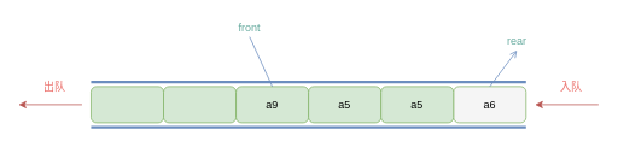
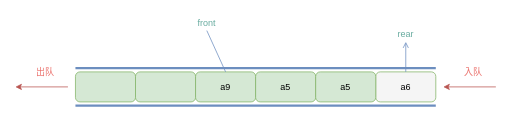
  <mxCell id="0" />
  <mxCell id="1" parent="0" />
  <mxCell id="2" value="" style="endArrow=none;html=1;strokeWidth=3;fillColor=#dae8fc;strokeColor=#6c8ebf;" parent="1" edge="1"><mxGeometry width="50" height="50" relative="1" as="geometry"><mxPoint x="100" y="90" as="sourcePoint" /><mxPoint x="580" y="90" as="targetPoint" /></mxGeometry></mxCell>
  <mxCell id="3" value="" style="rounded=1;whiteSpace=wrap;html=1;fillColor=#d5e8d4;strokeColor=#82b366;" parent="1" vertex="1"><mxGeometry x="100" y="95" width="80" height="40" as="geometry" /></mxCell>
  <mxCell id="4" value="" style="rounded=1;whiteSpace=wrap;html=1;fillColor=#d5e8d4;strokeColor=#82b366;" parent="1" vertex="1"><mxGeometry x="180" y="95" width="80" height="40" as="geometry" /></mxCell>
  <mxCell id="5" value="a9" style="rounded=1;whiteSpace=wrap;html=1;fillColor=#d5e8d4;strokeColor=#82b366;" parent="1" vertex="1"><mxGeometry x="260" y="95" width="80" height="40" as="geometry" /></mxCell>
  <mxCell id="6" value="a6" style="rounded=1;whiteSpace=wrap;html=1;fillColor=#f5f5f5;strokeColor=#82b366;" parent="1" vertex="1"><mxGeometry x="500" y="95" width="80" height="40" as="geometry" /></mxCell>
  <mxCell id="7" value="" style="endArrow=none;html=1;strokeWidth=3;exitX=0;exitY=1;exitDx=0;exitDy=0;entryX=1;entryY=1;entryDx=0;entryDy=0;fillColor=#dae8fc;strokeColor=#6c8ebf;" parent="1" edge="1"><mxGeometry width="50" height="50" relative="1" as="geometry"><mxPoint x="100" y="140" as="sourcePoint" /><mxPoint x="580" y="140" as="targetPoint" /></mxGeometry></mxCell>
  <mxCell id="8" value="" style="endArrow=classic;html=1;strokeWidth=1;fillColor=#f8cecc;strokeColor=#b85450;" parent="1" edge="1"><mxGeometry width="50" height="50" relative="1" as="geometry"><mxPoint x="660" y="115" as="sourcePoint" /><mxPoint x="590" y="115" as="targetPoint" /></mxGeometry></mxCell>
  <mxCell id="9" value="" style="endArrow=classic;html=1;strokeWidth=1;fillColor=#f8cecc;strokeColor=#b85450;" parent="1" edge="1"><mxGeometry width="50" height="50" relative="1" as="geometry"><mxPoint x="90" y="115" as="sourcePoint" /><mxPoint x="20" y="115" as="targetPoint" /></mxGeometry></mxCell>
  <mxCell id="10" value="front" style="text;html=1;align=center;verticalAlign=middle;whiteSpace=wrap;rounded=0;fontColor=#67AB9F;" parent="1" vertex="1"><mxGeometry x="255" y="20" width="40" height="20" as="geometry" /></mxCell>
  <mxCell id="11" value="" style="endArrow=none;html=1;strokeWidth=1;entryX=0.5;entryY=1;entryDx=0;entryDy=0;exitX=0.5;exitY=0;exitDx=0;exitDy=0;fillColor=#dae8fc;strokeColor=#6c8ebf;" parent="1" target="10" edge="1"><mxGeometry width="50" height="50" relative="1" as="geometry"><mxPoint x="300" y="95" as="sourcePoint" /><mxPoint x="490" y="-5" as="targetPoint" /></mxGeometry></mxCell>
- <mxCell id="12" value="rear" style="text;html=1;align=center;verticalAlign=middle;whiteSpace=wrap;rounded=0;fontColor=#67AB9F;" parent="1" vertex="1"><mxGeometry x="550" y="35" width="40" height="20" as="geometry" /></mxCell>
+ <mxCell id="12" value="rear" style="text;html=1;align=center;verticalAlign=middle;whiteSpace=wrap;rounded=0;fontColor=#67AB9F;" parent="1" vertex="1"><mxGeometry x="520" y="35" width="40" height="20" as="geometry" /></mxCell>
  <mxCell id="13" value="" style="endArrow=open;html=1;strokeWidth=1;exitX=0.5;exitY=0;exitDx=0;exitDy=0;entryX=0.5;entryY=1;entryDx=0;entryDy=0;fillColor=#dae8fc;strokeColor=#6c8ebf;" parent="1" source="6" target="12" edge="1"><mxGeometry width="50" height="50" relative="1" as="geometry"><mxPoint x="600" y="65" as="sourcePoint" /><mxPoint x="650" y="15" as="targetPoint" /></mxGeometry></mxCell>
  <mxCell id="14" value="入队" style="text;html=1;align=center;verticalAlign=middle;whiteSpace=wrap;rounded=0;fontColor=#EA6B66;" parent="1" vertex="1"><mxGeometry x="610" y="85" width="40" height="20" as="geometry" /></mxCell>
  <mxCell id="15" value="出队" style="text;html=1;align=center;verticalAlign=middle;whiteSpace=wrap;rounded=0;fontColor=#EA6B66;" parent="1" vertex="1"><mxGeometry x="40" y="85" width="40" height="20" as="geometry" /></mxCell>
  <mxCell id="16" value="a5" style="rounded=1;whiteSpace=wrap;html=1;fillColor=#d5e8d4;strokeColor=#82b366;" parent="1" vertex="1"><mxGeometry x="340" y="95" width="80" height="40" as="geometry" /></mxCell>
  <mxCell id="17" value="a5" style="rounded=1;whiteSpace=wrap;html=1;fillColor=#d5e8d4;strokeColor=#82b366;" parent="1" vertex="1"><mxGeometry x="420" y="95" width="80" height="40" as="geometry" /></mxCell>
